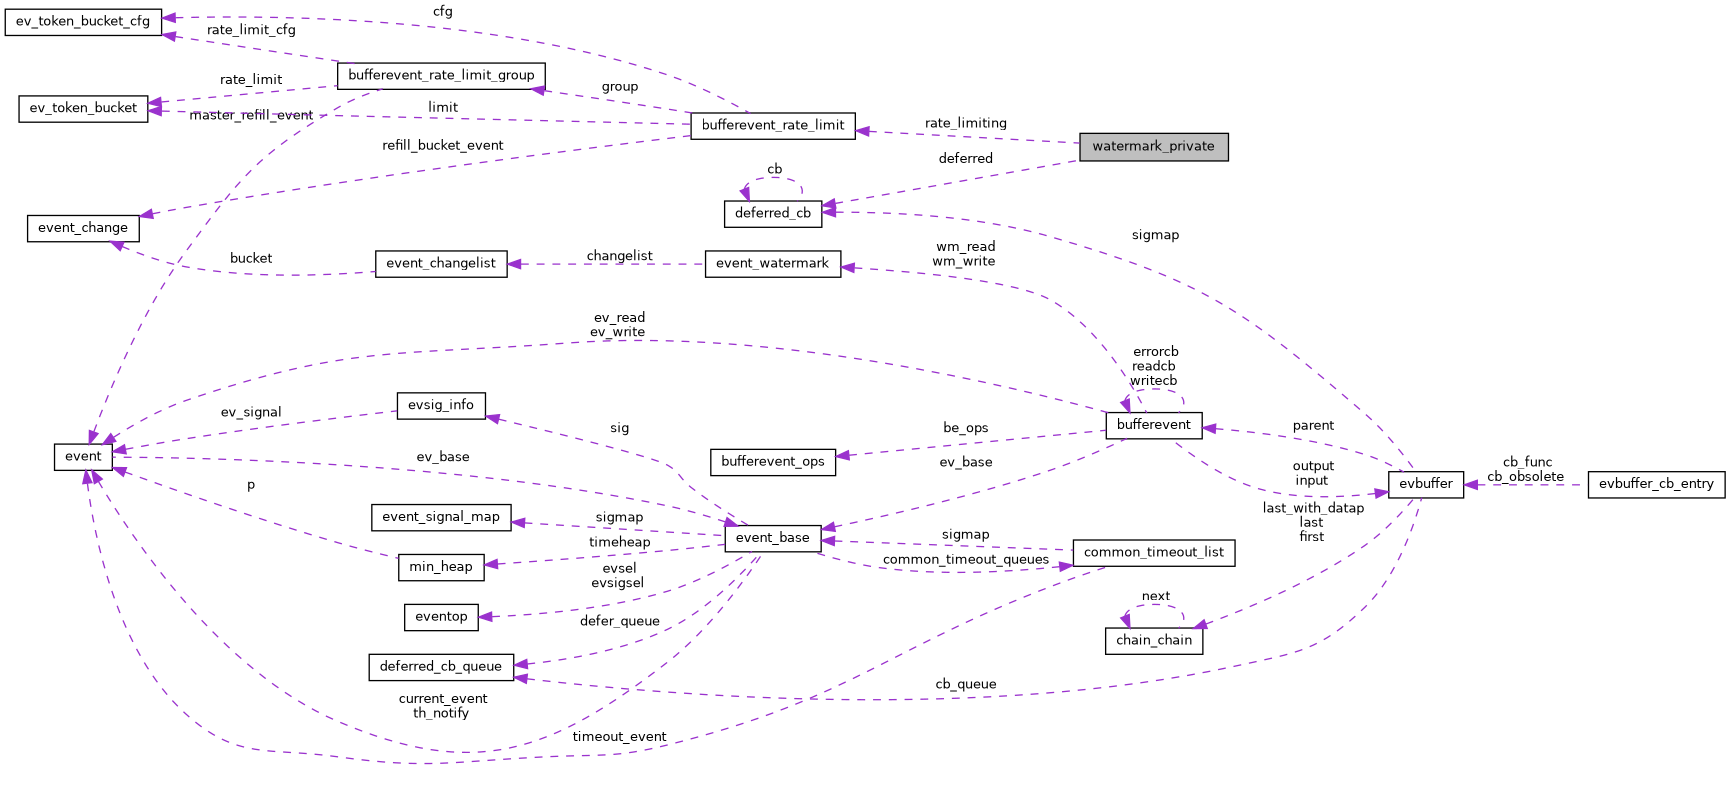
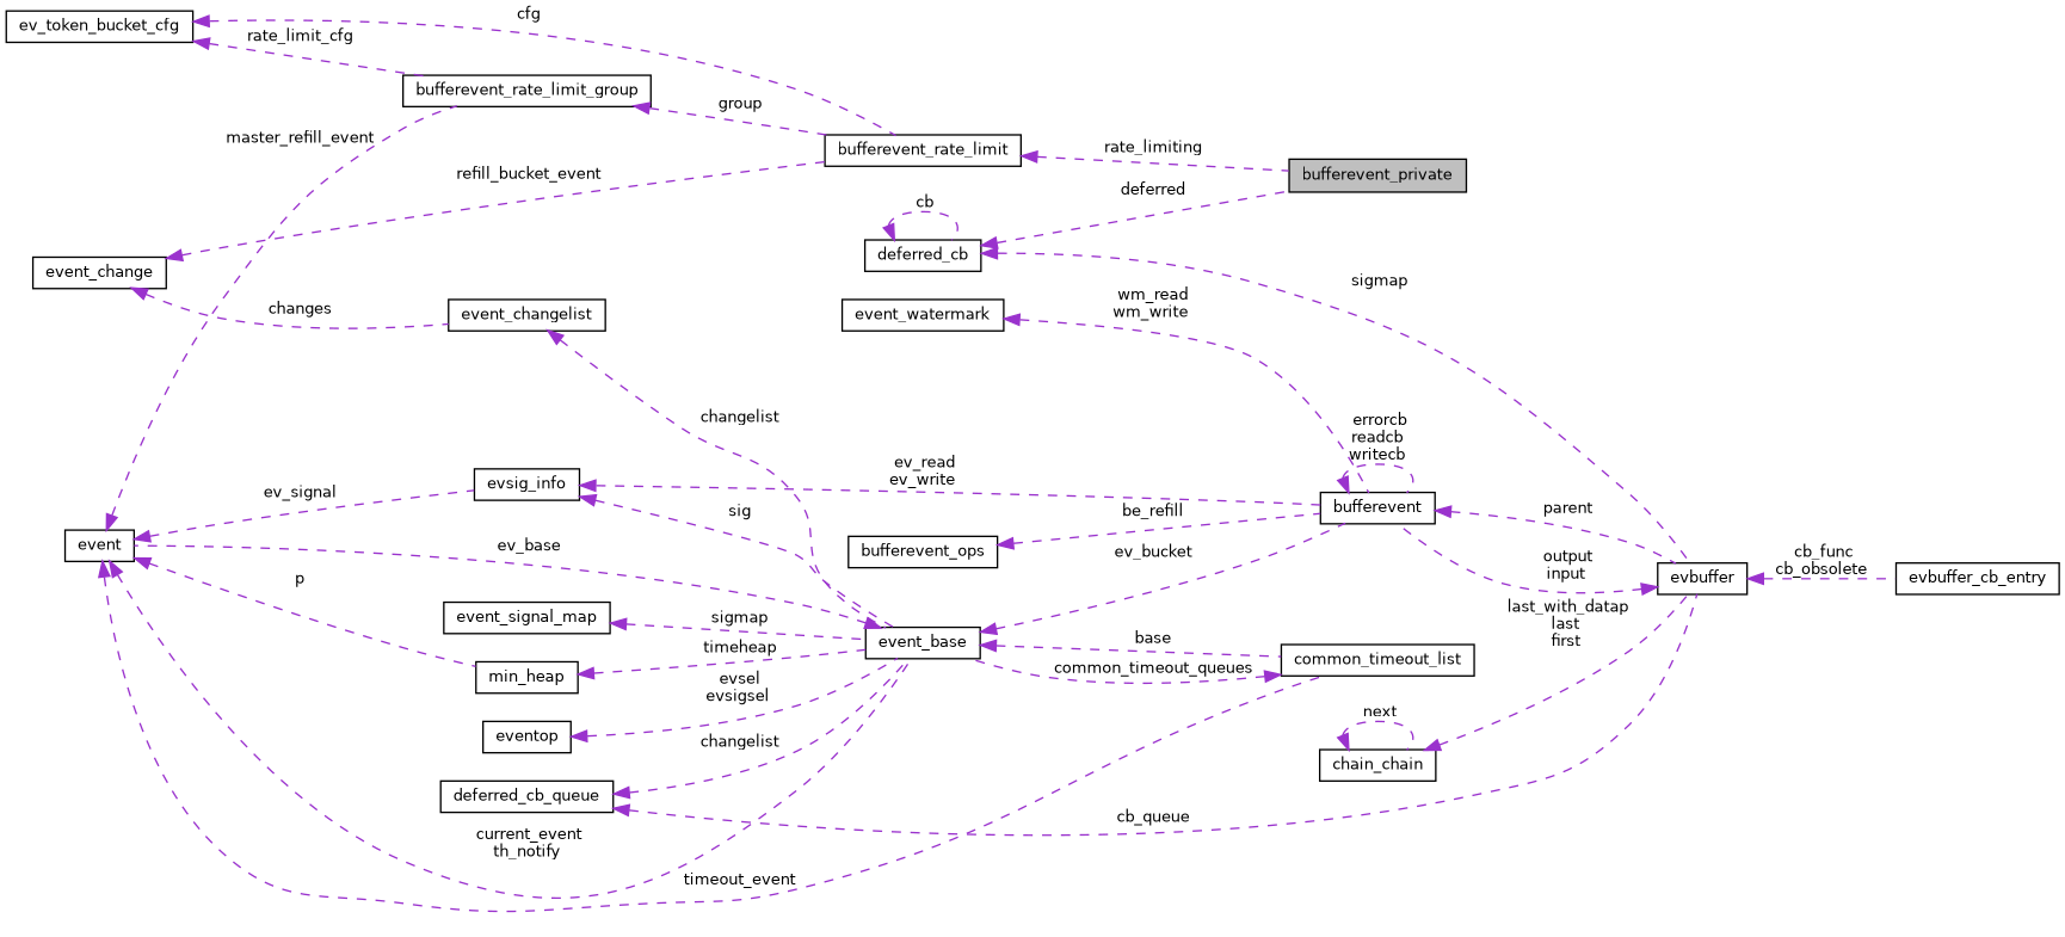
  digraph {
    rankdir=LR
    node [color=black fillcolor=white fontname=Helvetica fontsize=10 shape=record style=filled]
    edge [color=darkorchid3 dir=back fontname=Helvetica fontsize=10 labelfontname=Helvetica labelfontsize=10 style=dashed]
-   n1 [fillcolor=grey75 fontcolor=black height=0.2 label=watermark_private width=0.4]
+   n1 [fillcolor=grey75 fontcolor=black height=0.2 label=bufferevent_private width=0.4]
    n2 [height=0.2 label=bufferevent_rate_limit width=0.4]
    n3 [height=0.2 label=bufferevent_rate_limit_group width=0.4]
    n4 [height=0.2 label=event width=0.4]
    n5 [height=0.2 label=event_base width=0.4]
    n6 [height=0.2 label=evsig_info width=0.4]
    n7 [height=0.2 label=min_heap width=0.4]
    n8 [height=0.2 label=common_timeout_list width=0.4]
    n9 [height=0.2 label=bufferevent width=0.4]
    n10 [height=0.2 label=evbuffer width=0.4]
    n11 [height=0.2 label=eventop width=0.4]
    n12 [height=0.2 label=deferred_cb_queue width=0.4]
    n13 [height=0.2 label=evbuffer_cb_entry width=0.4]
    n14 [height=0.2 label=event_signal_map width=0.4]
    n15 [height=0.2 label=event_changelist width=0.4]
    n16 [height=0.2 label=event_change width=0.4]
    n17 [height=0.2 label=ev_token_bucket_cfg width=0.4]
-   n18 [height=0.2 label=ev_token_bucket width=0.4]
    n19 [height=0.2 label=chain_chain width=0.4]
    n20 [height=0.2 label=event_watermark width=0.4]
    n21 [height=0.2 label=bufferevent_ops width=0.4]
    n22 [height=0.2 label=deferred_cb width=0.4]
    n2 -> n1 [label=" rate_limiting"]
    n3 -> n2 [label=" group"]
    n4 -> n3 [label=" master_refill_event"]
    n4 -> n5 [label=" current_event\nth_notify"]
    n4 -> n6 [label=" ev_signal"]
    n4 -> n7 [label=" p"]
    n4 -> n8 [label=" timeout_event"]
-   n4 -> n9 [label=" ev_read\nev_write"]
+   n6 -> n9 [label=" ev_read\nev_write"]
    n5 -> n4 [label=" ev_base"]
-   n5 -> n8 [label=" sigmap"]
-   n5 -> n9 [label=" ev_base"]
+   n5 -> n8 [label=" base"]
+   n5 -> n9 [label=" ev_bucket"]
    n6 -> n5 [label=" sig"]
    n7 -> n5 [label=" timeheap"]
    n8 -> n5 [label=" common_timeout_queues"]
    n9 -> n9 [label=" errorcb\nreadcb\nwritecb"]
    n9 -> n10 [label=" parent"]
    n10 -> n9 [label=" output\ninput"]
    n10 -> n13 [label=" cb_func\ncb_obsolete"]
    n11 -> n5 [label=" evsel\nevsigsel"]
-   n12 -> n5 [label=" defer_queue"]
+   n12 -> n5 [label=" changelist"]
    n12 -> n10 [label=" cb_queue"]
    n14 -> n5 [label=" sigmap"]
-   n15 -> n20 [label=" changelist"]
+   n15 -> n5 [label=" changelist"]
    n16 -> n2 [label=" refill_bucket_event"]
-   n16 -> n15 [label=" bucket"]
+   n16 -> n15 [label=" changes"]
    n17 -> n2 [label=" cfg"]
    n17 -> n3 [label=" rate_limit_cfg"]
-   n18 -> n2 [label=" limit"]
-   n18 -> n3 [label=" rate_limit"]
    n19 -> n10 [label=" last_with_datap\nlast\nfirst"]
    n19 -> n19 [label=" next"]
    n20 -> n9 [label=" wm_read\nwm_write"]
-   n21 -> n9 [label=" be_ops"]
+   n21 -> n9 [label=" be_refill"]
    n22 -> n1 [label=" deferred"]
    n22 -> n10 [label=" sigmap"]
    n22 -> n22 [label=" cb"]
  }
